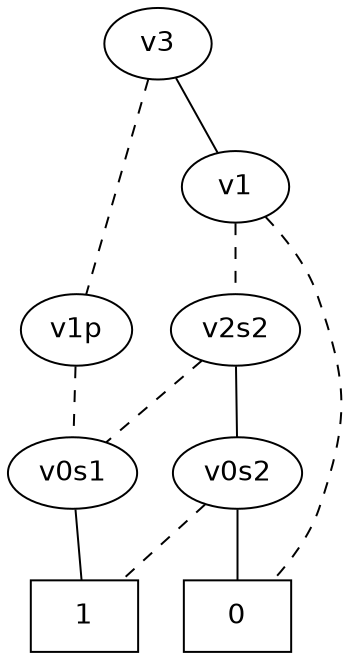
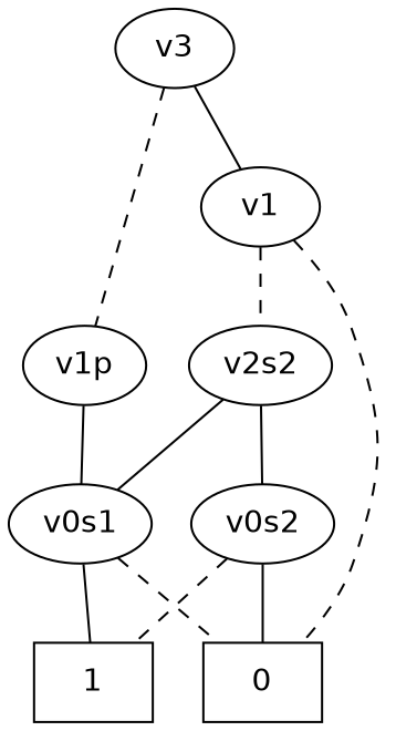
  graph {
    fontname="DejaVu Sans"
    node [fontname="DejaVu Sans"]
    edge [fontname="DejaVu Sans" style=dashed]
    n1 [label=v3]
    n2 [label=v1p]
    n3 [label=v1]
    n4 [label=v0s1]
    n5 [label=v2s2]
    n6 [label=0 shape=box]
    n7 [label=1 shape=box]
    n8 [label=v0s2]
    n1 -- n2
    n1 -- n3 [style=solid]
-   n2 -- n4
+   n2 -- n4 [style=solid]
    n3 -- n5
    n3 -- n6
+   n4 -- n6
    n4 -- n7 [style=solid]
-   n5 -- n4
+   n5 -- n4 [style=solid]
    n5 -- n8 [style=solid]
    n8 -- n6 [style=solid]
    n8 -- n7
  }
